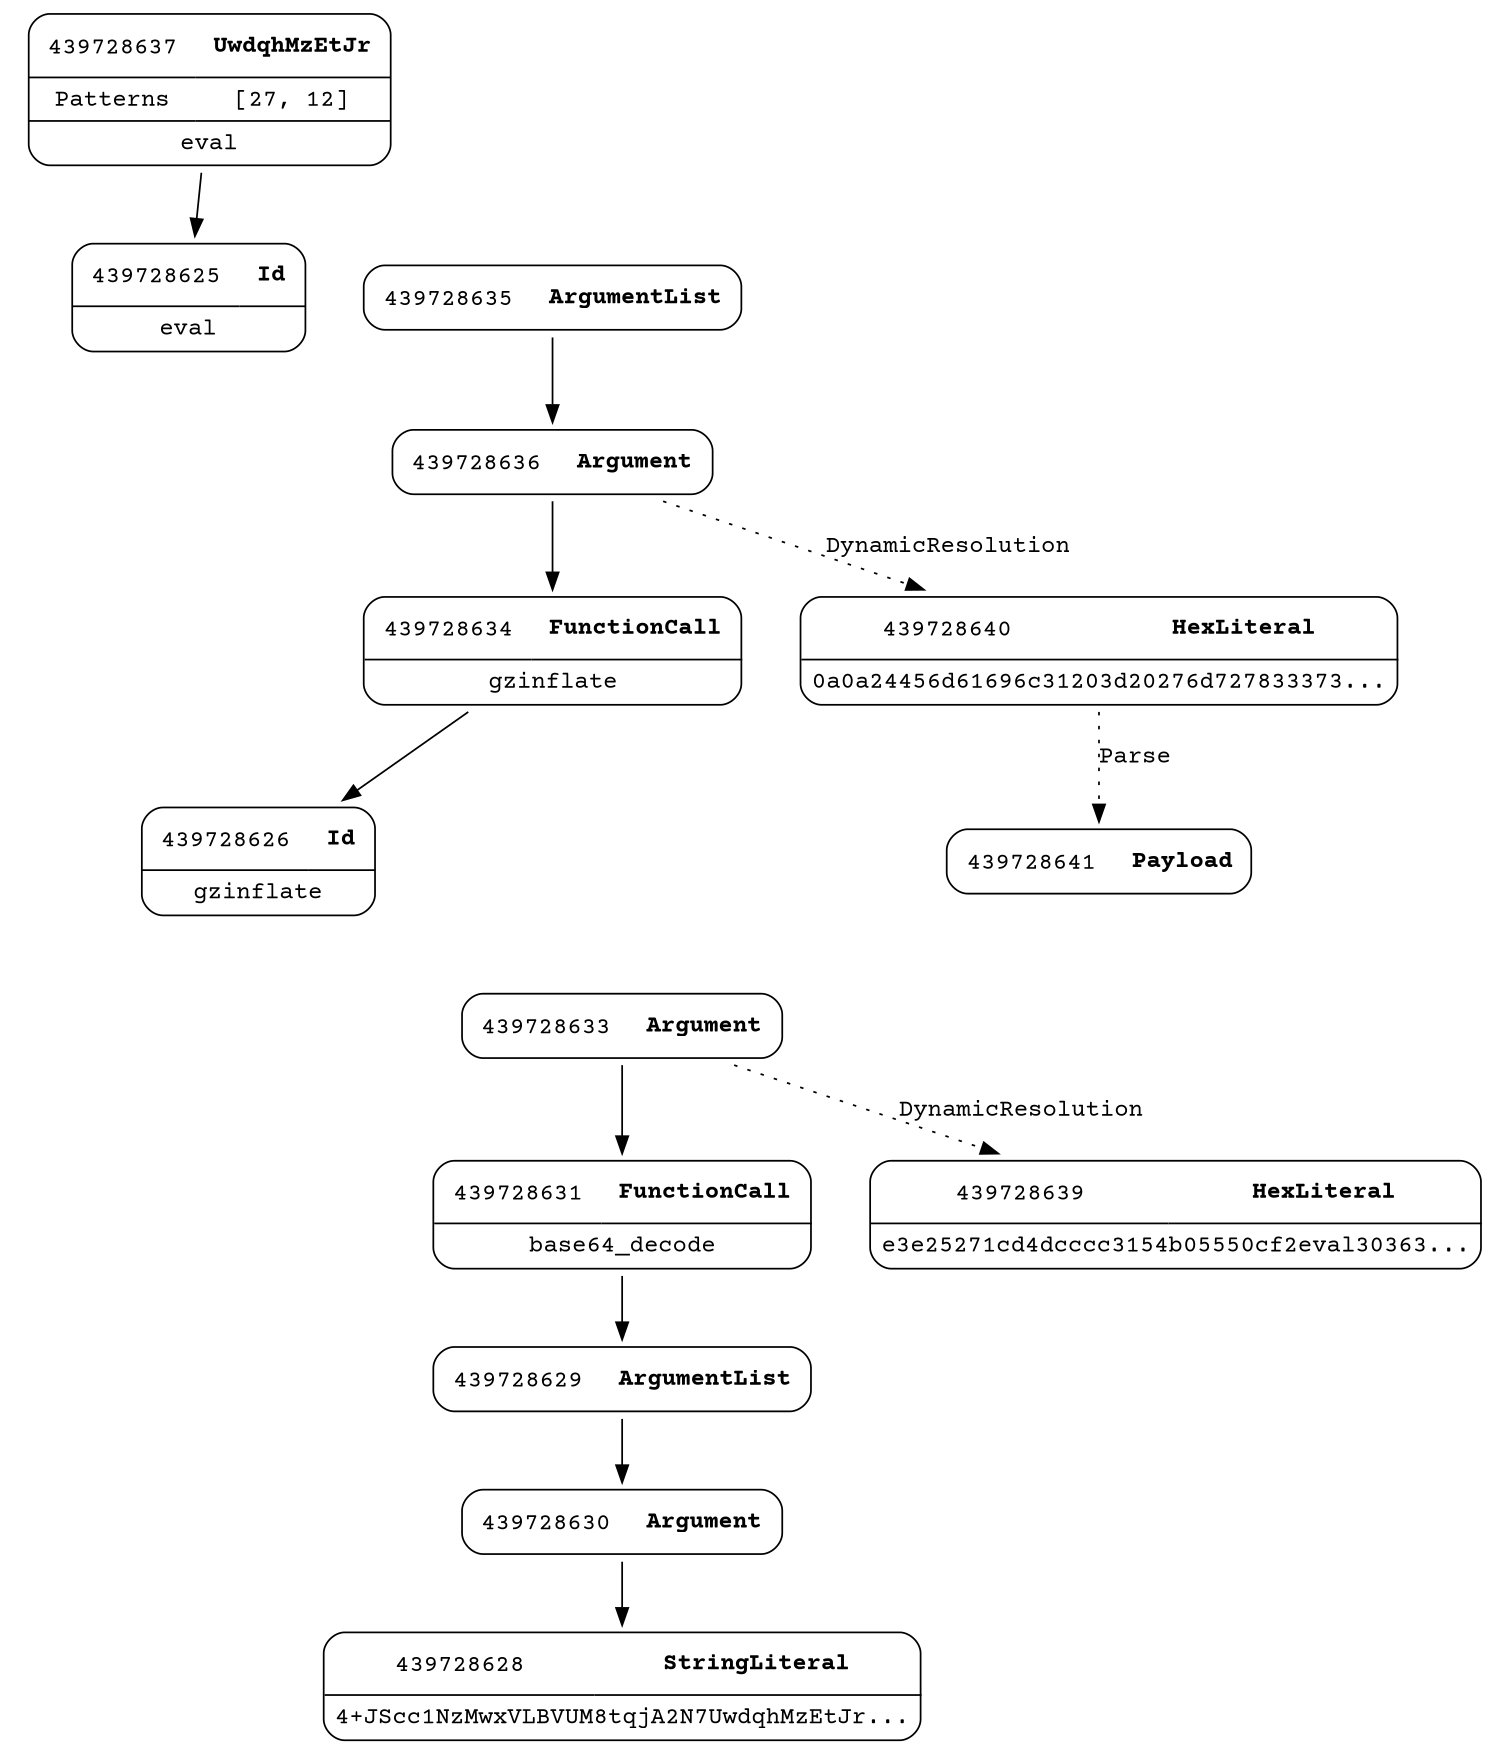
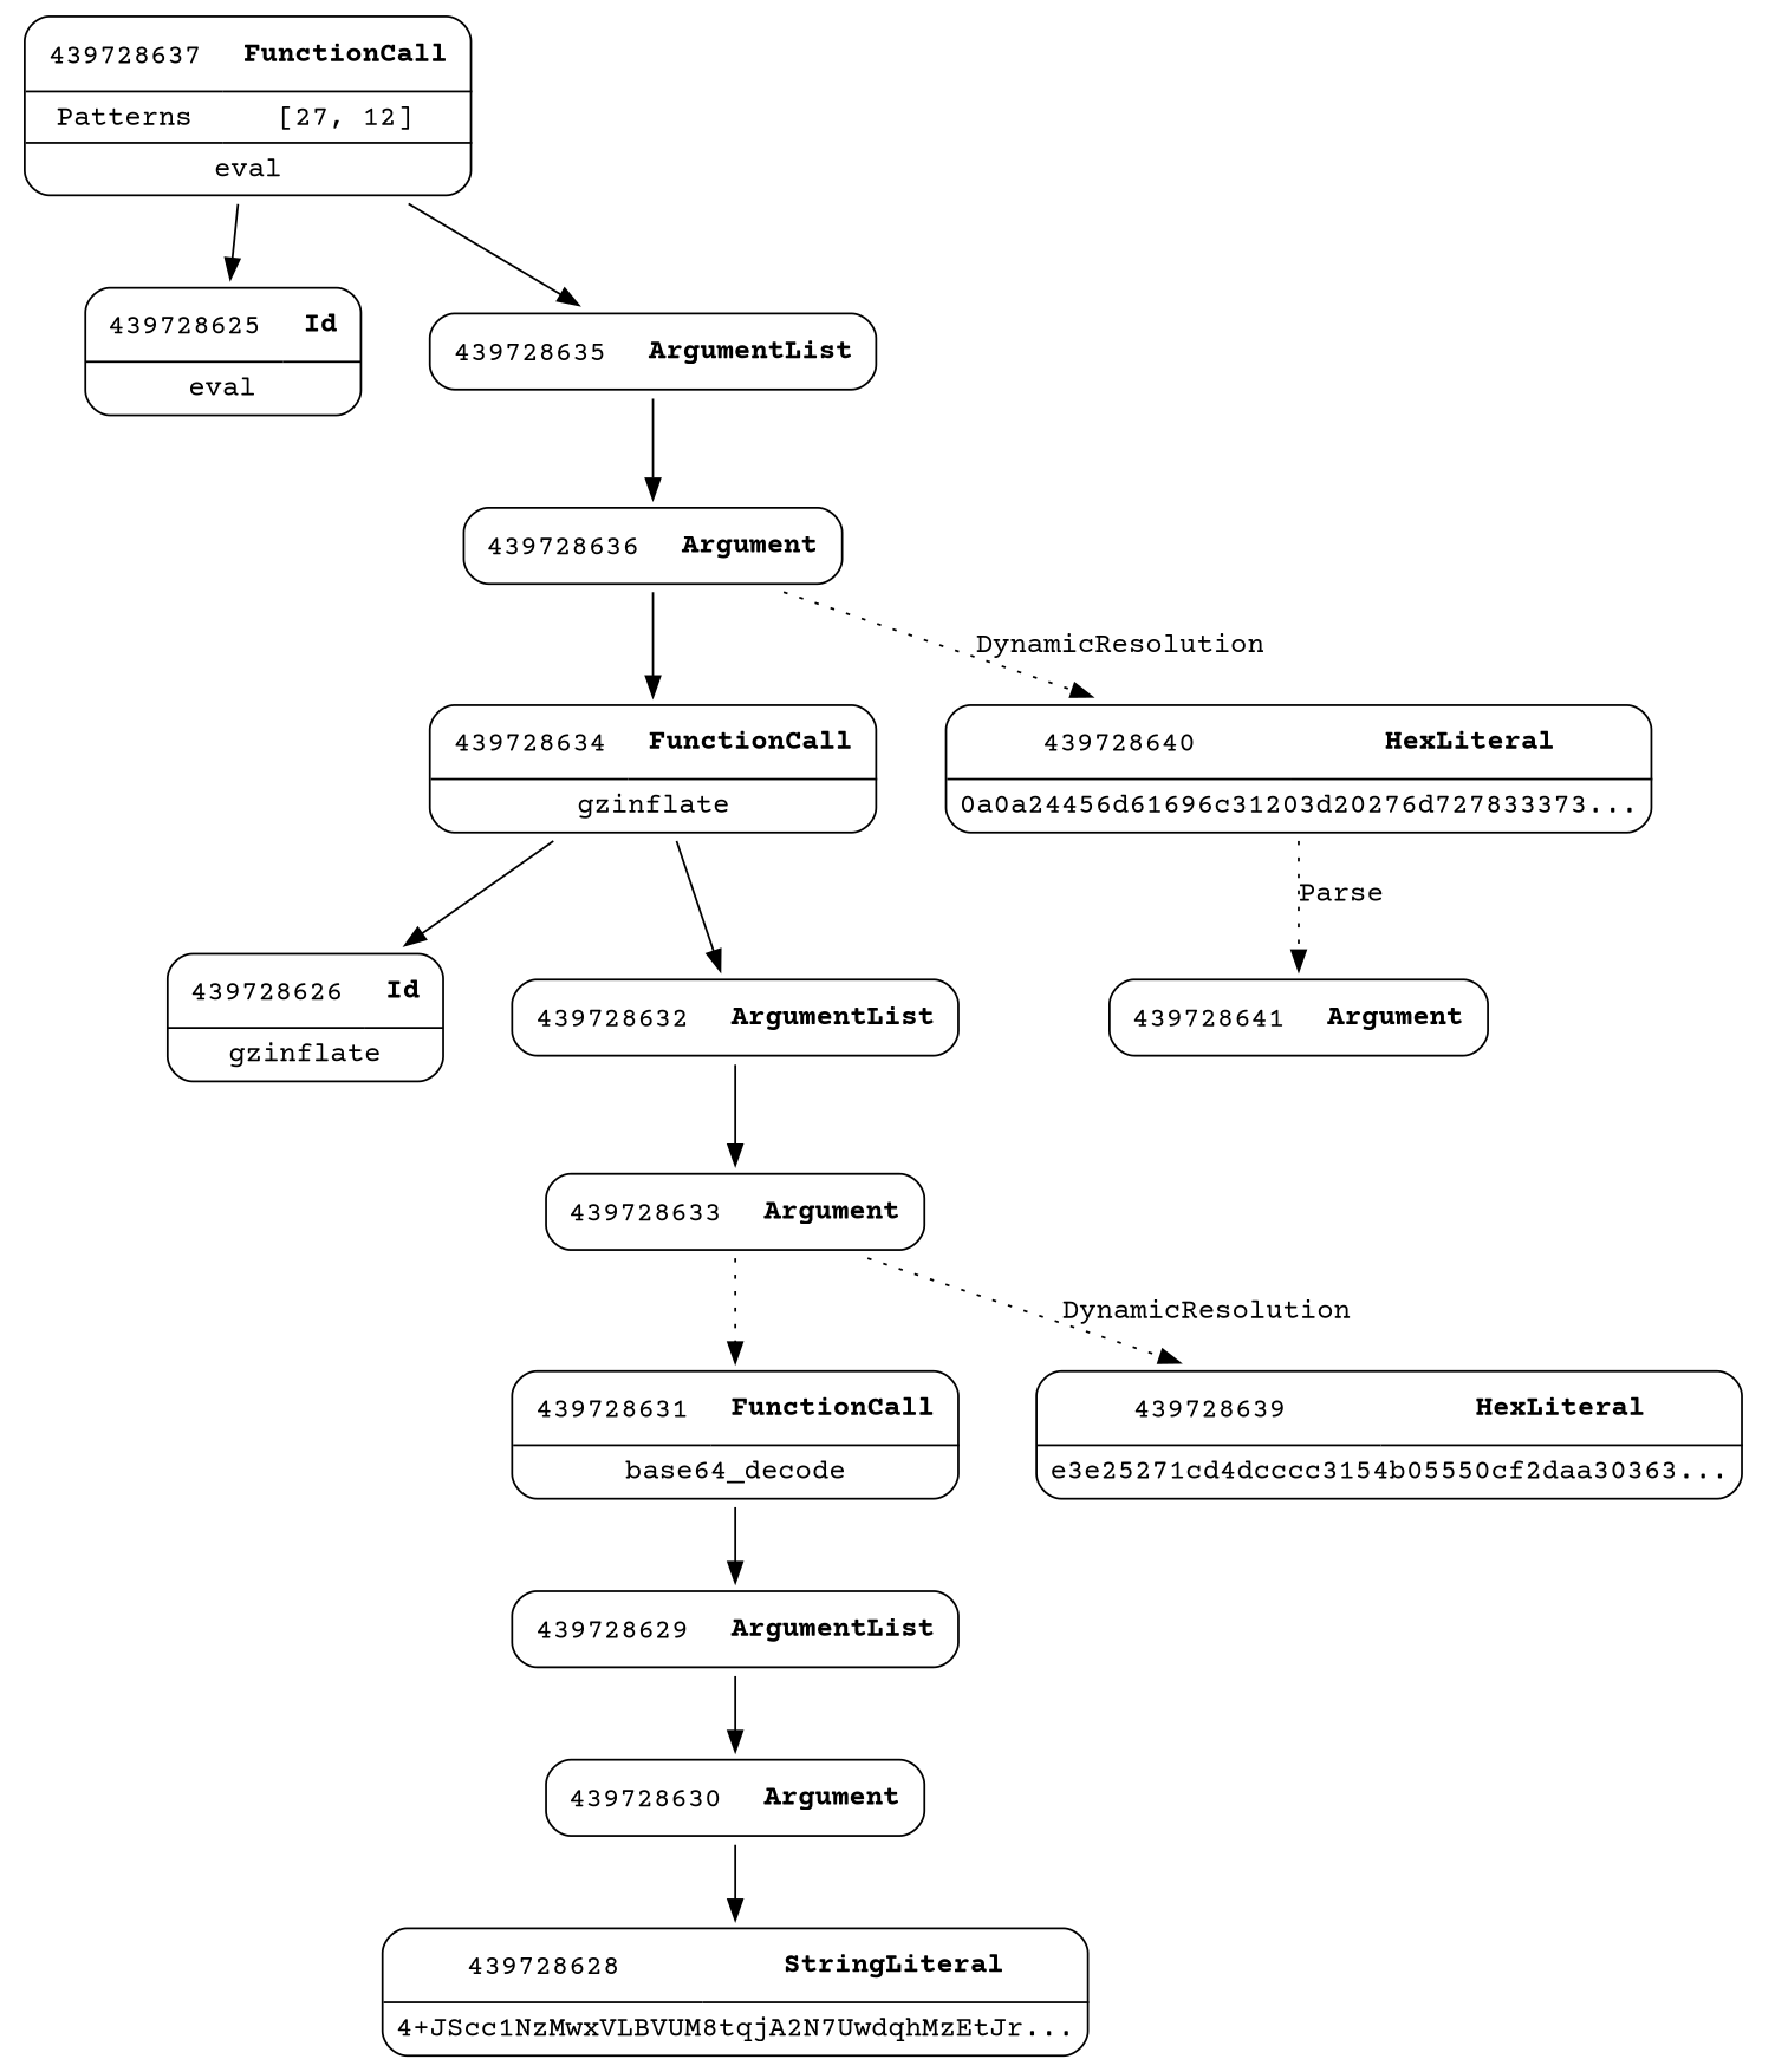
  digraph {
    fontname="Courier Prime"
    node [fontname="Courier Prime" shape=none]
    edge [fontname="Courier Prime" weight=2]
    n1 [label=<<TABLE border='1' cellspacing='0' cellpadding='10' style='rounded' ><TR><TD border='0'>439728629</TD><TD border='0'><B>ArgumentList</B></TD></TR></TABLE>>]
    n2 [label=<<TABLE border='1' cellspacing='0' cellpadding='10' style='rounded' ><TR><TD border='0'>439728630</TD><TD border='0'><B>Argument</B></TD></TR></TABLE>>]
    n3 [label=<<TABLE border='1' cellspacing='0' cellpadding='10' style='rounded' ><TR><TD border='0'>439728628</TD><TD border='0'><B>StringLiteral</B></TD></TR><HR/><TR><TD border='0' cellpadding='5' colspan='2'>4+JScc1NzMwxVLBVUM8tqjA2N7UwdqhMzEtJr...</TD></TR></TABLE>>]
    n4 [label=<<TABLE border='1' cellspacing='0' cellpadding='10' style='rounded' ><TR><TD border='0'>439728631</TD><TD border='0'><B>FunctionCall</B></TD></TR><HR/><TR><TD border='0' cellpadding='5' colspan='2'>base64_decode</TD></TR></TABLE>>]
    n5 [label=<<TABLE border='1' cellspacing='0' cellpadding='10' style='rounded' ><TR><TD border='0'>439728625</TD><TD border='0'><B>Id</B></TD></TR><HR/><TR><TD border='0' cellpadding='5' colspan='2'>eval</TD></TR></TABLE>>]
    n6 [label=<<TABLE border='1' cellspacing='0' cellpadding='10' style='rounded' ><TR><TD border='0'>439728626</TD><TD border='0'><B>Id</B></TD></TR><HR/><TR><TD border='0' cellpadding='5' colspan='2'>gzinflate</TD></TR></TABLE>>]
-   n7 [label=<<TABLE border='1' cellspacing='0' cellpadding='10' style='rounded' ><TR><TD border='0'>439728637</TD><TD border='0'><B>UwdqhMzEtJr</B></TD></TR><HR/><TR><TD border='0' cellpadding='5'>Patterns</TD><TD border='0' cellpadding='5'>[27, 12]</TD></TR><HR/><TR><TD border='0' cellpadding='5' colspan='2'>eval</TD></TR></TABLE>>]
+   n7 [label=<<TABLE border='1' cellspacing='0' cellpadding='10' style='rounded' ><TR><TD border='0'>439728637</TD><TD border='0'><B>FunctionCall</B></TD></TR><HR/><TR><TD border='0' cellpadding='5'>Patterns</TD><TD border='0' cellpadding='5'>[27, 12]</TD></TR><HR/><TR><TD border='0' cellpadding='5' colspan='2'>eval</TD></TR></TABLE>>]
    n8 [label=<<TABLE border='1' cellspacing='0' cellpadding='10' style='rounded' ><TR><TD border='0'>439728635</TD><TD border='0'><B>ArgumentList</B></TD></TR></TABLE>>]
    n9 [label=<<TABLE border='1' cellspacing='0' cellpadding='10' style='rounded' ><TR><TD border='0'>439728636</TD><TD border='0'><B>Argument</B></TD></TR></TABLE>>]
    n10 [label=<<TABLE border='1' cellspacing='0' cellpadding='10' style='rounded' ><TR><TD border='0'>439728634</TD><TD border='0'><B>FunctionCall</B></TD></TR><HR/><TR><TD border='0' cellpadding='5' colspan='2'>gzinflate</TD></TR></TABLE>>]
    n11 [label=<<TABLE border='1' cellspacing='0' cellpadding='10' style='rounded' ><TR><TD border='0'>439728640</TD><TD border='0'><B>HexLiteral</B></TD></TR><HR/><TR><TD border='0' cellpadding='5' colspan='2'>0a0a24456d61696c31203d20276d727833373...</TD></TR></TABLE>>]
-   n13 [label=<<TABLE border='1' cellspacing='0' cellpadding='10' style='rounded' ><TR><TD border='0'>439728641</TD><TD border='0'><B>Payload</B></TD></TR></TABLE>>]
+   n12 [label=<<TABLE border='1' cellspacing='0' cellpadding='10' style='rounded' ><TR><TD border='0'>439728632</TD><TD border='0'><B>ArgumentList</B></TD></TR></TABLE>>]
+   n13 [label=<<TABLE border='1' cellspacing='0' cellpadding='10' style='rounded' ><TR><TD border='0'>439728641</TD><TD border='0'><B>Argument</B></TD></TR></TABLE>>]
    n14 [label=<<TABLE border='1' cellspacing='0' cellpadding='10' style='rounded' ><TR><TD border='0'>439728633</TD><TD border='0'><B>Argument</B></TD></TR></TABLE>>]
-   n15 [label=<<TABLE border='1' cellspacing='0' cellpadding='10' style='rounded' ><TR><TD border='0'>439728639</TD><TD border='0'><B>HexLiteral</B></TD></TR><HR/><TR><TD border='0' cellpadding='5' colspan='2'>e3e25271cd4dcccc3154b05550cf2eval30363...</TD></TR></TABLE>>]
+   n15 [label=<<TABLE border='1' cellspacing='0' cellpadding='10' style='rounded' ><TR><TD border='0'>439728639</TD><TD border='0'><B>HexLiteral</B></TD></TR><HR/><TR><TD border='0' cellpadding='5' colspan='2'>e3e25271cd4dcccc3154b05550cf2daa30363...</TD></TR></TABLE>>]
    n1 -> n2
    n2 -> n3
    n4 -> n1
    n7 -> n5
+   n7 -> n8
    n8 -> n9
    n9 -> n10
    n9 -> n11 [label=DynamicResolution style=dotted weight=""]
    n10 -> n6
+   n10 -> n12
    n11 -> n13 [label=Parse style=dotted weight=""]
-   n14 -> n4
+   n12 -> n14
+   n14 -> n4 [style=dotted]
    n14 -> n15 [label=DynamicResolution style=dotted weight=""]
  }
